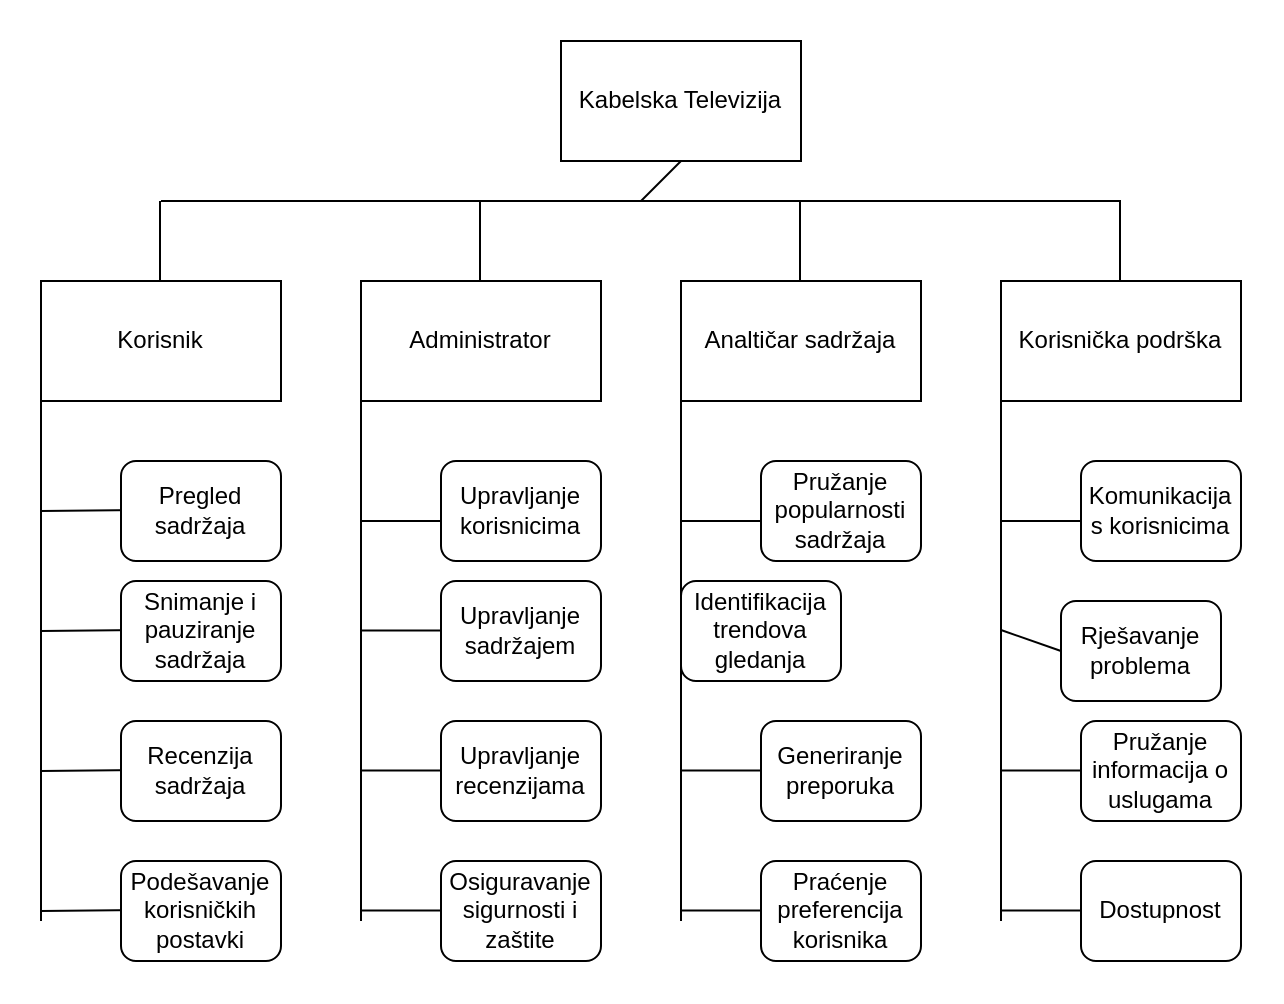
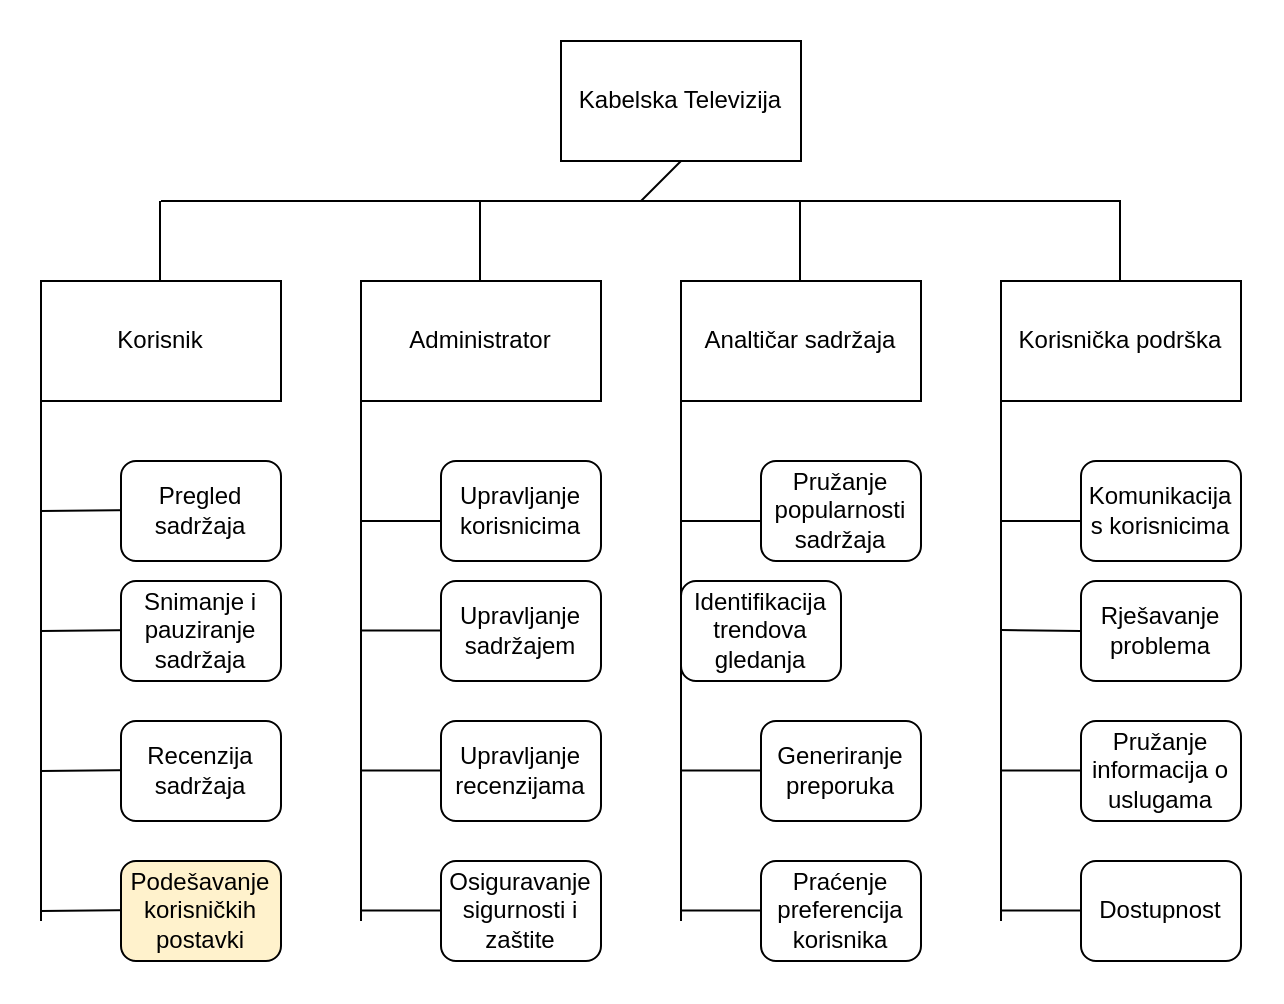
  <mxCell id="0" />
  <mxCell id="1" parent="0" />
  <mxCell id="2" value="Kabelska Televizija" style="rounded=0;whiteSpace=wrap;html=1;" vertex="1" parent="1"><mxGeometry x="280" y="20" width="120" height="60" as="geometry" /></mxCell>
  <mxCell id="3" value="" style="endArrow=none;html=1;rounded=0;" edge="1" parent="1"><mxGeometry width="50" height="50" relative="1" as="geometry"><mxPoint x="80" y="100" as="sourcePoint" /><mxPoint x="560" y="100" as="targetPoint" /></mxGeometry></mxCell>
  <mxCell id="4" value="" style="endArrow=none;html=1;rounded=0;" edge="1" parent="1" target="5"><mxGeometry width="50" height="50" relative="1" as="geometry"><mxPoint x="250" y="170" as="sourcePoint" /><mxPoint x="250" y="110" as="targetPoint" /></mxGeometry></mxCell>
  <mxCell id="5" value="Administrator" style="rounded=0;whiteSpace=wrap;html=1;" vertex="1" parent="1"><mxGeometry x="180" y="140" width="120" height="60" as="geometry" /></mxCell>
  <mxCell id="6" value="" style="endArrow=none;html=1;rounded=0;" edge="1" parent="1"><mxGeometry width="50" height="50" relative="1" as="geometry"><mxPoint x="239.5" y="140" as="sourcePoint" /><mxPoint x="239.5" y="100" as="targetPoint" /></mxGeometry></mxCell>
  <mxCell id="7" value="Analtičar sadržaja" style="rounded=0;whiteSpace=wrap;html=1;" vertex="1" parent="1"><mxGeometry x="340" y="140" width="120" height="60" as="geometry" /></mxCell>
  <mxCell id="8" value="" style="endArrow=none;html=1;rounded=0;" edge="1" parent="1"><mxGeometry width="50" height="50" relative="1" as="geometry"><mxPoint x="399.5" y="140" as="sourcePoint" /><mxPoint x="399.5" y="100" as="targetPoint" /></mxGeometry></mxCell>
  <mxCell id="9" value="" style="endArrow=none;html=1;rounded=0;" edge="1" parent="1" target="10"><mxGeometry width="50" height="50" relative="1" as="geometry"><mxPoint x="99.5" y="170" as="sourcePoint" /><mxPoint x="99.5" y="110" as="targetPoint" /></mxGeometry></mxCell>
  <mxCell id="10" value="Korisnik" style="whiteSpace=wrap;html=1;" vertex="1" parent="1"><mxGeometry x="20" y="140" width="120" height="60" as="geometry" /></mxCell>
  <mxCell id="11" value="" style="endArrow=none;html=1;rounded=0;" edge="1" parent="1"><mxGeometry width="50" height="50" relative="1" as="geometry"><mxPoint x="79.5" y="140" as="sourcePoint" /><mxPoint x="79.5" y="110" as="targetPoint" /><Array as="points"><mxPoint x="79.5" y="100" /></Array></mxGeometry></mxCell>
  <mxCell id="12" value="" style="endArrow=none;html=1;rounded=0;" edge="1" parent="1"><mxGeometry width="50" height="50" relative="1" as="geometry"><mxPoint x="559.5" y="100" as="sourcePoint" /><mxPoint x="559.5" y="140" as="targetPoint" /></mxGeometry></mxCell>
  <mxCell id="13" value="Korisnička podrška" style="rounded=0;whiteSpace=wrap;html=1;" vertex="1" parent="1"><mxGeometry x="500" y="140" width="120" height="60" as="geometry" /></mxCell>
  <mxCell id="14" value="" style="endArrow=none;html=1;rounded=0;entryX=0.5;entryY=1;entryDx=0;entryDy=0;" edge="1" parent="1" target="2"><mxGeometry width="50" height="50" relative="1" as="geometry"><mxPoint x="320" y="100" as="sourcePoint" /><mxPoint x="380" y="80" as="targetPoint" /></mxGeometry></mxCell>
  <mxCell id="15" value="" style="endArrow=none;html=1;rounded=0;" edge="1" parent="1"><mxGeometry width="50" height="50" relative="1" as="geometry"><mxPoint x="20" y="460" as="sourcePoint" /><mxPoint x="20" y="210" as="targetPoint" /><Array as="points"><mxPoint x="20" y="200" /></Array></mxGeometry></mxCell>
  <mxCell id="16" value="" style="endArrow=none;html=1;rounded=0;" edge="1" parent="1"><mxGeometry width="50" height="50" relative="1" as="geometry"><mxPoint x="70" y="254.5" as="sourcePoint" /><mxPoint x="20" y="255" as="targetPoint" /><Array as="points" /></mxGeometry></mxCell>
  <mxCell id="17" value="Pregled sadržaja" style="rounded=1;whiteSpace=wrap;html=1;" vertex="1" parent="1"><mxGeometry x="60" y="230" width="80" height="50" as="geometry" /></mxCell>
  <mxCell id="18" value="" style="endArrow=none;html=1;rounded=0;" edge="1" parent="1"><mxGeometry width="50" height="50" relative="1" as="geometry"><mxPoint x="70" y="314.5" as="sourcePoint" /><mxPoint x="20" y="315" as="targetPoint" /><Array as="points" /></mxGeometry></mxCell>
  <mxCell id="19" value="Snimanje i pauziranje sadržaja" style="rounded=1;whiteSpace=wrap;html=1;" vertex="1" parent="1"><mxGeometry x="60" y="290" width="80" height="50" as="geometry" /></mxCell>
  <mxCell id="20" value="" style="endArrow=none;html=1;rounded=0;" edge="1" parent="1"><mxGeometry width="50" height="50" relative="1" as="geometry"><mxPoint x="70" y="384.5" as="sourcePoint" /><mxPoint x="20" y="385" as="targetPoint" /><Array as="points" /></mxGeometry></mxCell>
  <mxCell id="21" value="Recenzija sadržaja" style="rounded=1;whiteSpace=wrap;html=1;" vertex="1" parent="1"><mxGeometry x="60" y="360" width="80" height="50" as="geometry" /></mxCell>
  <mxCell id="22" value="" style="endArrow=none;html=1;rounded=0;" edge="1" parent="1"><mxGeometry width="50" height="50" relative="1" as="geometry"><mxPoint x="70" y="454.5" as="sourcePoint" /><mxPoint x="20" y="455" as="targetPoint" /><Array as="points" /></mxGeometry></mxCell>
- <mxCell id="23" value="Podešavanje korisničkih postavki" style="rounded=1;whiteSpace=wrap;html=1;" vertex="1" parent="1"><mxGeometry x="60" y="430" width="80" height="50" as="geometry" /></mxCell>
+ <mxCell id="23" value="Podešavanje korisničkih postavki" style="rounded=1;whiteSpace=wrap;html=1;fillColor=#fff2cc;" vertex="1" parent="1"><mxGeometry x="60" y="430" width="80" height="50" as="geometry" /></mxCell>
  <mxCell id="24" value="" style="endArrow=none;html=1;rounded=0;" edge="1" parent="1"><mxGeometry width="50" height="50" relative="1" as="geometry"><mxPoint x="180" y="460" as="sourcePoint" /><mxPoint x="180" y="210" as="targetPoint" /><Array as="points"><mxPoint x="180" y="200" /></Array></mxGeometry></mxCell>
  <mxCell id="25" value="" style="endArrow=none;html=1;rounded=0;" edge="1" parent="1"><mxGeometry width="50" height="50" relative="1" as="geometry"><mxPoint x="250" y="260" as="sourcePoint" /><mxPoint x="210" y="260" as="targetPoint" /><Array as="points"><mxPoint x="180" y="260" /><mxPoint x="210" y="260" /></Array></mxGeometry></mxCell>
  <mxCell id="26" value="Upravljanje korisnicima" style="rounded=1;whiteSpace=wrap;html=1;" vertex="1" parent="1"><mxGeometry x="220" y="230" width="80" height="50" as="geometry" /></mxCell>
  <mxCell id="27" value="" style="endArrow=none;html=1;rounded=0;" edge="1" parent="1"><mxGeometry width="50" height="50" relative="1" as="geometry"><mxPoint x="250" y="314.71" as="sourcePoint" /><mxPoint x="180" y="314.71" as="targetPoint" /><Array as="points"><mxPoint x="180" y="314.71" /></Array></mxGeometry></mxCell>
  <mxCell id="28" value="Upravljanje sadržajem" style="rounded=1;whiteSpace=wrap;html=1;" vertex="1" parent="1"><mxGeometry x="220" y="290" width="80" height="50" as="geometry" /></mxCell>
  <mxCell id="29" value="" style="endArrow=none;html=1;rounded=0;" edge="1" parent="1"><mxGeometry width="50" height="50" relative="1" as="geometry"><mxPoint x="250" y="384.71" as="sourcePoint" /><mxPoint x="180" y="384.71" as="targetPoint" /><Array as="points"><mxPoint x="180" y="384.71" /></Array></mxGeometry></mxCell>
  <mxCell id="30" value="Upravljanje recenzijama" style="rounded=1;whiteSpace=wrap;html=1;" vertex="1" parent="1"><mxGeometry x="220" y="360" width="80" height="50" as="geometry" /></mxCell>
  <mxCell id="31" value="" style="endArrow=none;html=1;rounded=0;" edge="1" parent="1"><mxGeometry width="50" height="50" relative="1" as="geometry"><mxPoint x="250" y="454.71" as="sourcePoint" /><mxPoint x="180" y="454.71" as="targetPoint" /><Array as="points"><mxPoint x="180" y="454.71" /></Array></mxGeometry></mxCell>
  <mxCell id="32" value="Osiguravanje sigurnosti i zaštite" style="rounded=1;whiteSpace=wrap;html=1;" vertex="1" parent="1"><mxGeometry x="220" y="430" width="80" height="50" as="geometry" /></mxCell>
  <mxCell id="33" value="" style="endArrow=none;html=1;rounded=0;" edge="1" parent="1"><mxGeometry width="50" height="50" relative="1" as="geometry"><mxPoint x="340" y="460" as="sourcePoint" /><mxPoint x="340" y="210" as="targetPoint" /><Array as="points"><mxPoint x="340" y="200" /></Array></mxGeometry></mxCell>
  <mxCell id="34" value="" style="endArrow=none;html=1;rounded=0;" edge="1" parent="1"><mxGeometry width="50" height="50" relative="1" as="geometry"><mxPoint x="410" y="260" as="sourcePoint" /><mxPoint x="370" y="260" as="targetPoint" /><Array as="points"><mxPoint x="340" y="260" /><mxPoint x="370" y="260" /></Array></mxGeometry></mxCell>
  <mxCell id="35" value="Pružanje popularnosti sadržaja" style="rounded=1;whiteSpace=wrap;html=1;" vertex="1" parent="1"><mxGeometry x="380" y="230" width="80" height="50" as="geometry" /></mxCell>
  <mxCell id="36" value="Identifikacija trendova gledanja" style="rounded=1;whiteSpace=wrap;html=1;" vertex="1" parent="1"><mxGeometry x="340" y="290" width="80" height="50" as="geometry" /></mxCell>
  <mxCell id="37" value="" style="endArrow=none;html=1;rounded=0;exitX=0;exitY=0.5;exitDx=0;exitDy=0;" edge="1" parent="1" source="36"><mxGeometry width="50" height="50" relative="1" as="geometry"><mxPoint x="380" y="320" as="sourcePoint" /><mxPoint x="340" y="314.5" as="targetPoint" /><Array as="points"><mxPoint x="340" y="314.5" /></Array></mxGeometry></mxCell>
  <mxCell id="38" value="" style="endArrow=none;html=1;rounded=0;" edge="1" parent="1"><mxGeometry width="50" height="50" relative="1" as="geometry"><mxPoint x="410" y="384.71" as="sourcePoint" /><mxPoint x="340" y="384.71" as="targetPoint" /><Array as="points"><mxPoint x="340" y="384.71" /></Array></mxGeometry></mxCell>
  <mxCell id="39" value="Generiranje preporuka" style="rounded=1;whiteSpace=wrap;html=1;" vertex="1" parent="1"><mxGeometry x="380" y="360" width="80" height="50" as="geometry" /></mxCell>
  <mxCell id="40" value="" style="endArrow=none;html=1;rounded=0;" edge="1" parent="1"><mxGeometry width="50" height="50" relative="1" as="geometry"><mxPoint x="410" y="454.71" as="sourcePoint" /><mxPoint x="340" y="454.71" as="targetPoint" /><Array as="points"><mxPoint x="340" y="454.71" /></Array></mxGeometry></mxCell>
  <mxCell id="41" value="Praćenje preferencija korisnika" style="rounded=1;whiteSpace=wrap;html=1;" vertex="1" parent="1"><mxGeometry x="380" y="430" width="80" height="50" as="geometry" /></mxCell>
  <mxCell id="42" value="" style="endArrow=none;html=1;rounded=0;" edge="1" parent="1"><mxGeometry width="50" height="50" relative="1" as="geometry"><mxPoint x="500" y="460" as="sourcePoint" /><mxPoint x="500" y="210" as="targetPoint" /><Array as="points"><mxPoint x="500" y="200" /></Array></mxGeometry></mxCell>
  <mxCell id="43" value="" style="endArrow=none;html=1;rounded=0;" edge="1" parent="1"><mxGeometry width="50" height="50" relative="1" as="geometry"><mxPoint x="570" y="260" as="sourcePoint" /><mxPoint x="530" y="260" as="targetPoint" /><Array as="points"><mxPoint x="500" y="260" /><mxPoint x="530" y="260" /></Array></mxGeometry></mxCell>
  <mxCell id="44" value="Komunikacija s korisnicima" style="rounded=1;whiteSpace=wrap;html=1;" vertex="1" parent="1"><mxGeometry x="540" y="230" width="80" height="50" as="geometry" /></mxCell>
- <mxCell id="45" value="Rješavanje problema" style="rounded=1;whiteSpace=wrap;html=1;" vertex="1" parent="1"><mxGeometry x="530" y="300" width="80" height="50" as="geometry" /></mxCell>
+ <mxCell id="45" value="Rješavanje problema" style="rounded=1;whiteSpace=wrap;html=1;" vertex="1" parent="1"><mxGeometry x="540" y="290" width="80" height="50" as="geometry" /></mxCell>
  <mxCell id="46" value="" style="endArrow=none;html=1;rounded=0;exitX=0;exitY=0.5;exitDx=0;exitDy=0;" edge="1" parent="1" source="45"><mxGeometry width="50" height="50" relative="1" as="geometry"><mxPoint x="540" y="320" as="sourcePoint" /><mxPoint x="500" y="314.5" as="targetPoint" /><Array as="points"><mxPoint x="500" y="314.5" /></Array></mxGeometry></mxCell>
  <mxCell id="47" value="" style="endArrow=none;html=1;rounded=0;" edge="1" parent="1"><mxGeometry width="50" height="50" relative="1" as="geometry"><mxPoint x="570" y="384.71" as="sourcePoint" /><mxPoint x="500" y="384.71" as="targetPoint" /><Array as="points"><mxPoint x="500" y="384.71" /></Array></mxGeometry></mxCell>
  <mxCell id="48" value="Pružanje informacija o uslugama" style="rounded=1;whiteSpace=wrap;html=1;" vertex="1" parent="1"><mxGeometry x="540" y="360" width="80" height="50" as="geometry" /></mxCell>
  <mxCell id="49" value="" style="endArrow=none;html=1;rounded=0;" edge="1" parent="1"><mxGeometry width="50" height="50" relative="1" as="geometry"><mxPoint x="570" y="454.71" as="sourcePoint" /><mxPoint x="500" y="454.71" as="targetPoint" /><Array as="points"><mxPoint x="500" y="454.71" /></Array></mxGeometry></mxCell>
  <mxCell id="50" value="Dostupnost" style="rounded=1;whiteSpace=wrap;html=1;" vertex="1" parent="1"><mxGeometry x="540" y="430" width="80" height="50" as="geometry" /></mxCell>
